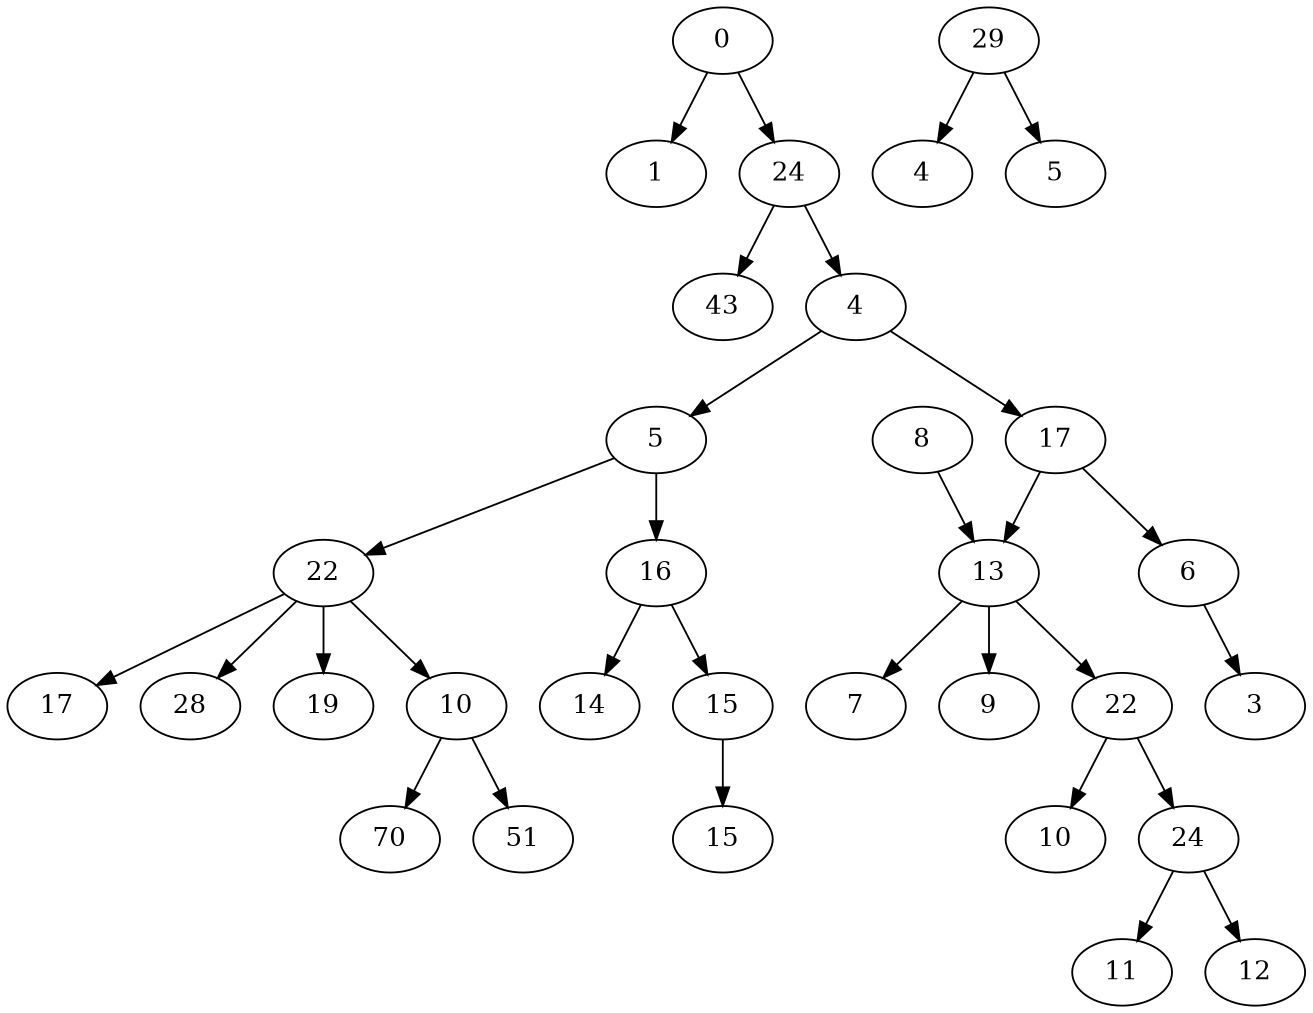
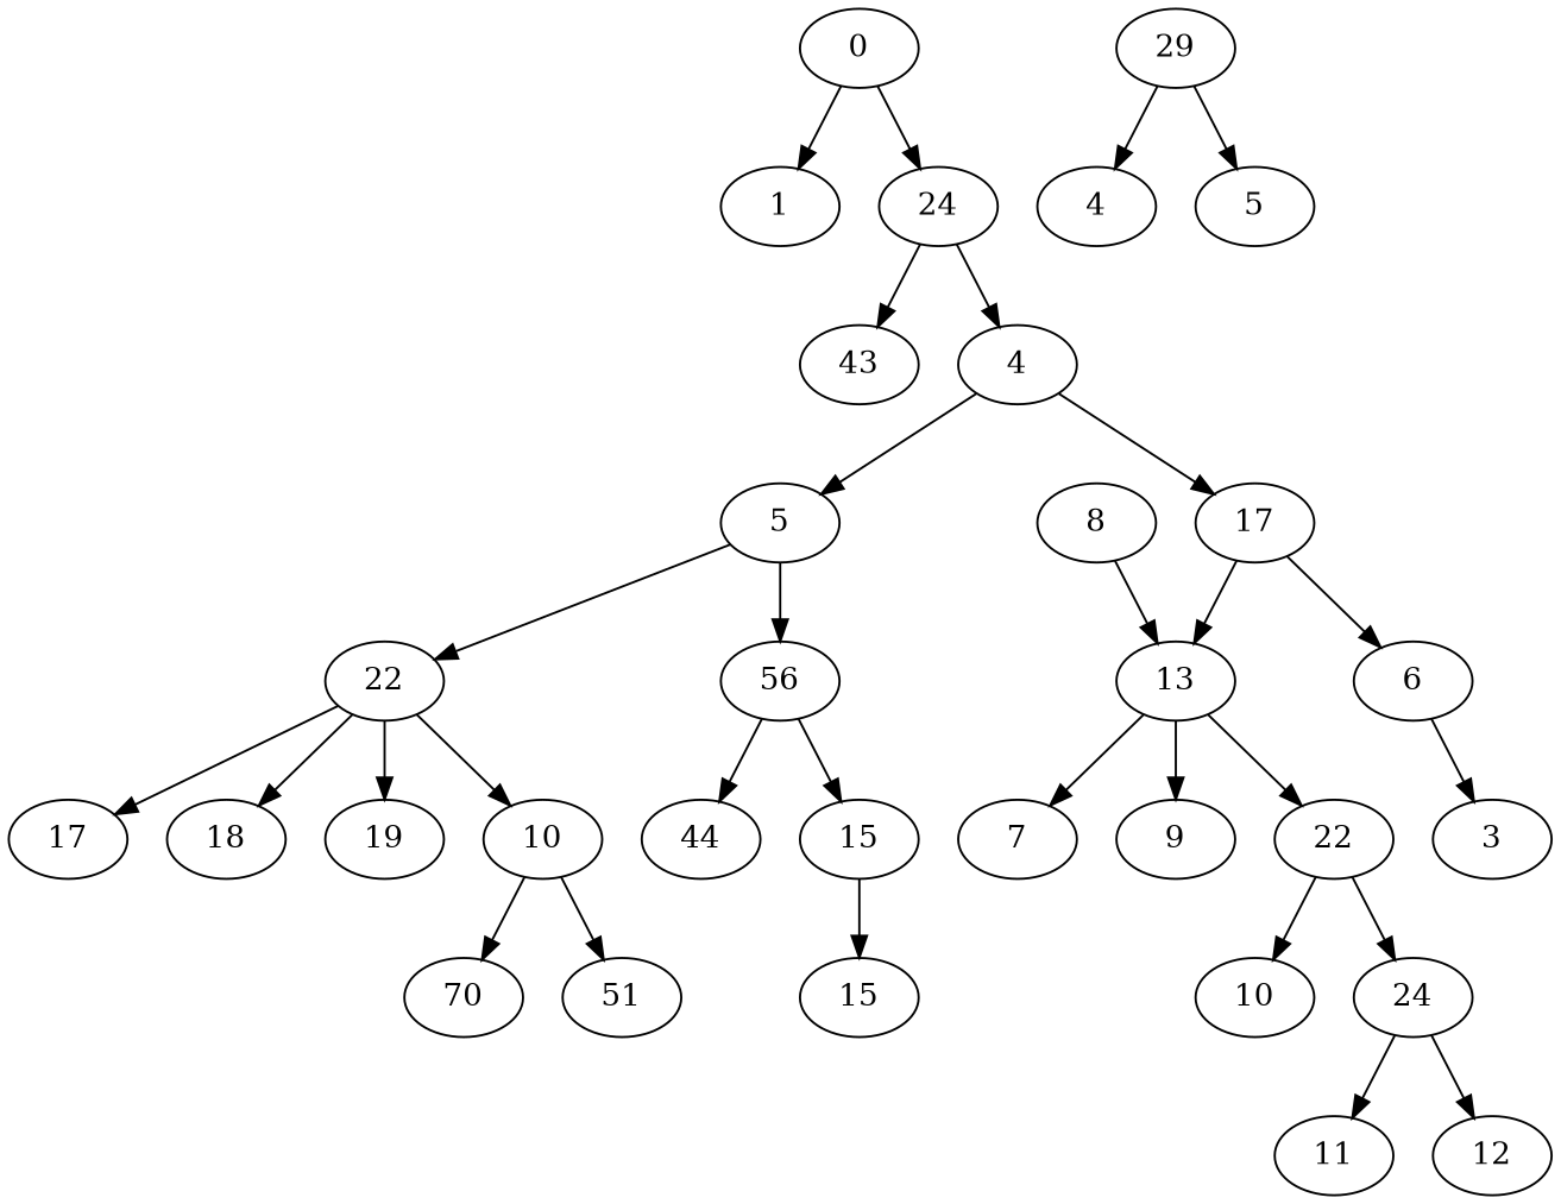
  digraph {
    n1 [label=1]
    0
    n3 [label=24]
    n4 [label=43]
    4
    5
    17
    n8 [label=22]
-   n9 [label=16]
+   n9 [label=56]
    n10 [label=13]
    n11 [label=6]
    n12 [label=17]
-   n13 [label=28]
+   n13 [label=18]
    n14 [label=19]
    10
-   n16 [label=14]
+   n16 [label=44]
    15
    n18 [label=70]
    n19 [label=51]
    n20 [label=15]
    n21 [label=7]
    n22 [label=9]
    22
    n24 [label=3]
    n25 [label=8]
    n26 [label=10]
    24
    n28 [label=11]
    n29 [label=12]
    n30 [label=4]
    29
    n32 [label=5]
    0 -> n1
    0 -> n3
    n3 -> n4
    n3 -> 4
    4 -> 5
    4 -> 17
    5 -> n8
    5 -> n9
    17 -> n10
    17 -> n11
    n8 -> n12
    n8 -> n13
    n8 -> n14
    n8 -> 10
    n9 -> n16
    n9 -> 15
    n10 -> n21
    n10 -> n22
    n10 -> 22
    n11 -> n24
    10 -> n18
    10 -> n19
    15 -> n20
    22 -> n26
    22 -> 24
    n25 -> n10
    24 -> n28
    24 -> n29
    29 -> n30
    29 -> n32
  }
